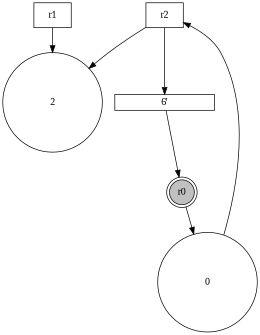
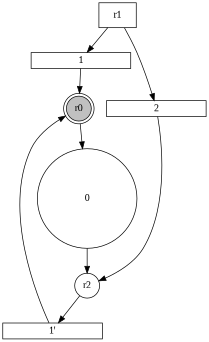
  digraph {
    fontname="Liberation Serif"
    node [fontname="Liberation Serif" shape=rect forcelabels=false]
    edge [fontname="Liberation Serif"]
    r1 [fixedsize=2 shape=box forcelabels=""]
-   r2 [fixedsize=2 shape=box forcelabels=""]
+   r2 [fixedsize=2 shape=circle forcelabels=""]
    r0 [color=black fillcolor=gray fixedsize=2 shape=doublecircle style=filled forcelabels=""]
-   n4 [height=0.2 label="6'" width=2]
+   n4 [height=0.2 label="1'" width=2]
    0 [height=0.2 shape=circle width=2]
-   2 [height=0.2 shape=circle width=2]
+   1 [height=0.2 width=2]
+   2 [height=0.2 width=2]
    subgraph sub_1 {
      r1
      r2
    }
    subgraph sub_2 {
      r0
    }
    subgraph sub_3 {
      n4
      0
+     1
      2
    }
+   r1 -> 1
    r1 -> 2
    r2 -> n4
    r0 -> 0
    n4 -> r0
    0 -> r2
-   r2 -> 2
+   1 -> r0
+   2 -> r2
  }
